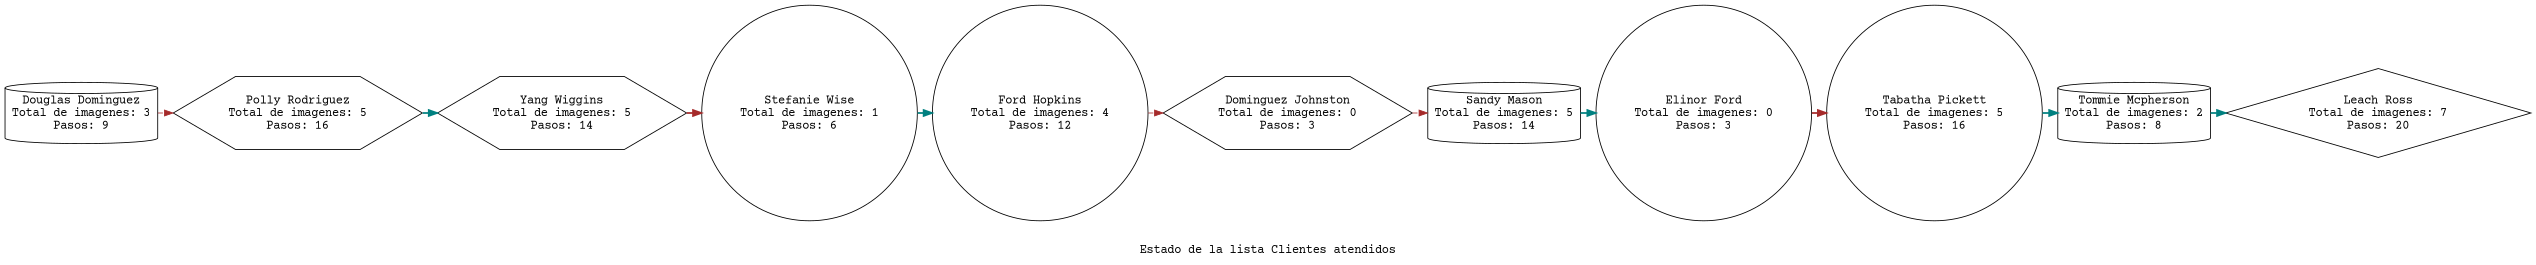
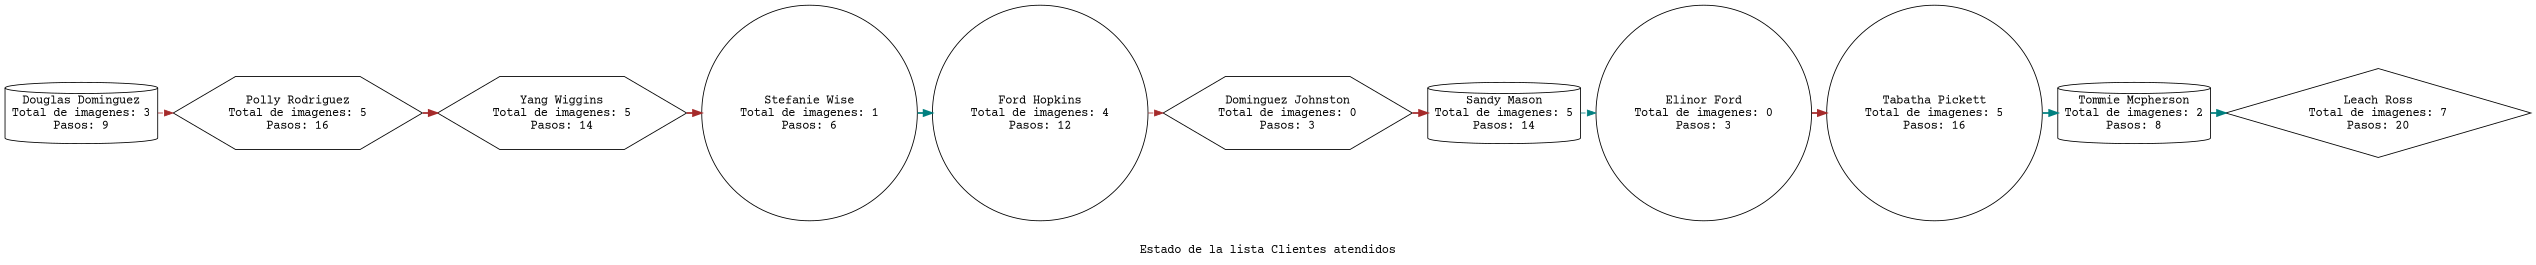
  digraph {
    fontname="Courier Prime"
    label="Estado de la lista Clientes atendidos"
    node [fontname="Courier Prime" shape=circle]
    edge [color=brown fontname="Courier Prime" style=bold]
    n1 [label="Douglas Dominguez\nTotal de imagenes: 3\nPasos: 9" shape=cylinder]
    n2 [label="Polly Rodriguez\nTotal de imagenes: 5\nPasos: 16" shape=hexagon]
    n3 [label="Yang Wiggins\nTotal de imagenes: 5\nPasos: 14" shape=hexagon]
    n4 [label="Stefanie Wise\nTotal de imagenes: 1\nPasos: 6"]
    n5 [label="Ford Hopkins\nTotal de imagenes: 4\nPasos: 12"]
    n6 [label="Dominguez Johnston\nTotal de imagenes: 0\nPasos: 3" shape=hexagon]
    n7 [label="Sandy Mason\nTotal de imagenes: 5\nPasos: 14" shape=cylinder]
    n8 [label="Elinor Ford\nTotal de imagenes: 0\nPasos: 3"]
    n9 [label="Tabatha Pickett\nTotal de imagenes: 5\nPasos: 16"]
    n10 [label="Tommie Mcpherson\nTotal de imagenes: 2\nPasos: 8" shape=cylinder]
    n11 [label="Leach Ross\nTotal de imagenes: 7\nPasos: 20" shape=diamond]
    subgraph sub_1 {
      rank=same
      n1
      n2
      n3
      n4
      n5
      n6
      n7
      n8
      n9
      n10
      n11
    }
    n1 -> n2 [style=dashed]
-   n2 -> n3 [color=teal]
+   n2 -> n3
    n3 -> n4
    n4 -> n5 [color=teal]
    n5 -> n6 [style=dashed]
-   n6 -> n7 [style=dashed]
-   n7 -> n8 [color=teal]
+   n6 -> n7
+   n7 -> n8 [color=teal style=dashed]
    n8 -> n9
    n9 -> n10 [color=teal]
    n10 -> n11 [color=teal]
  }
